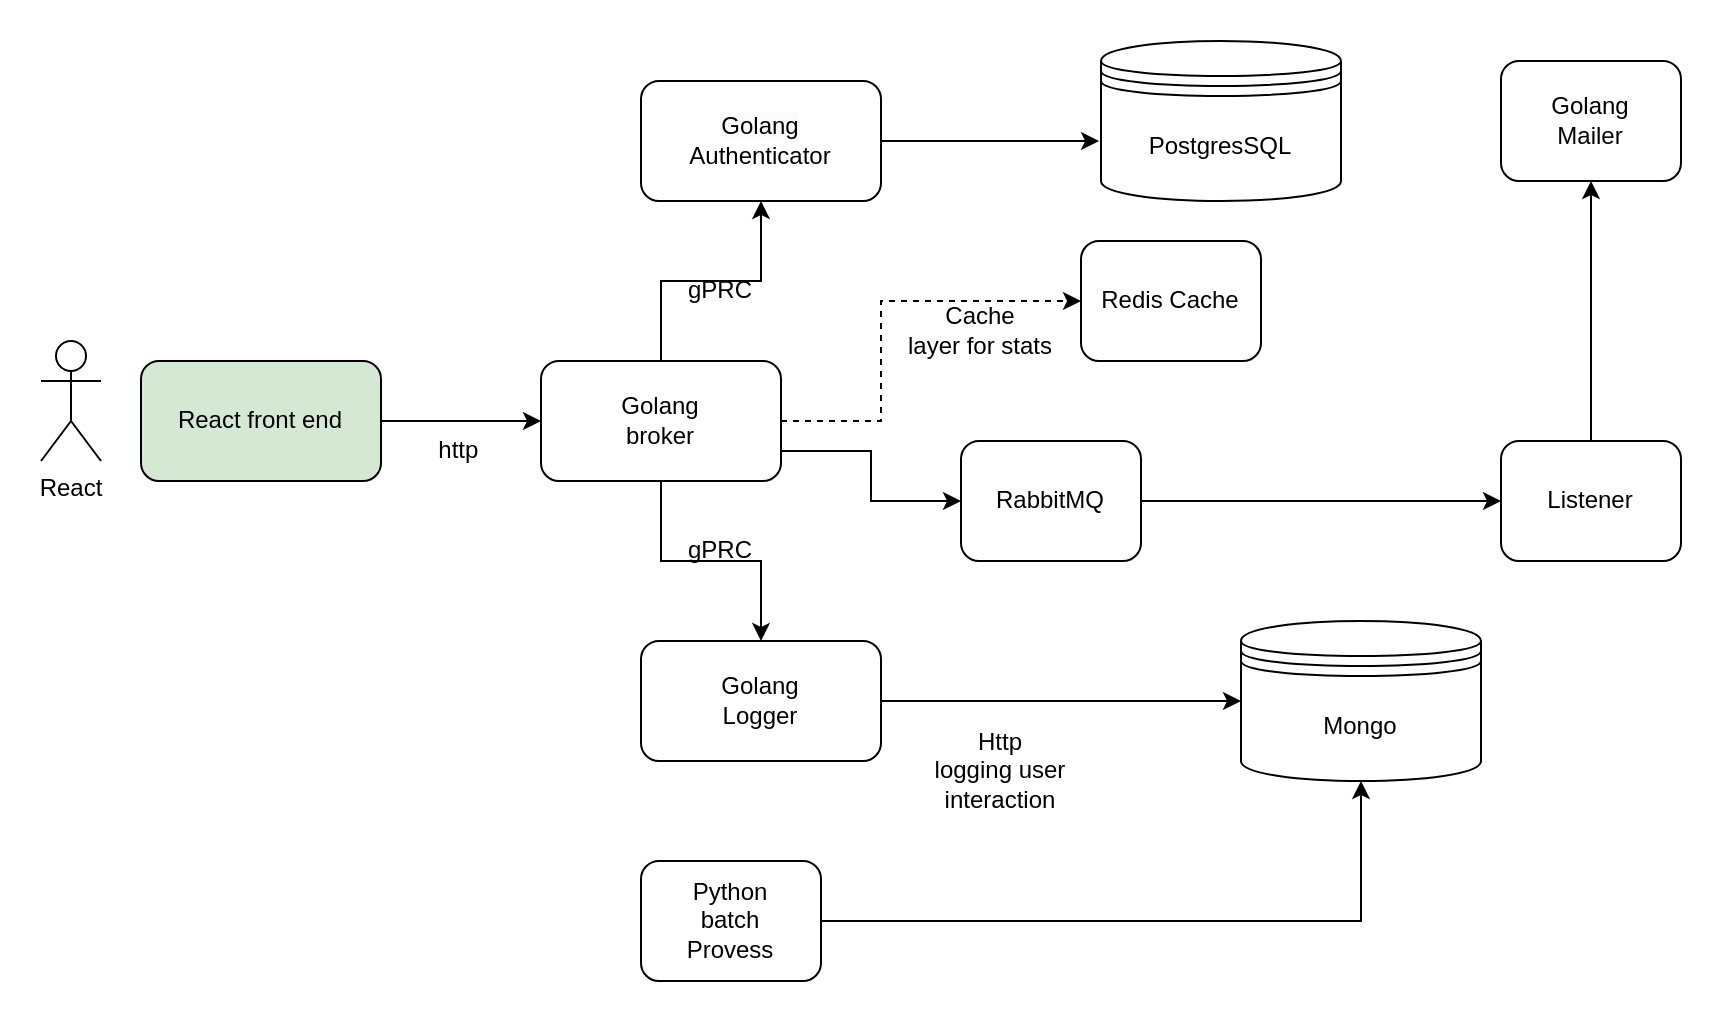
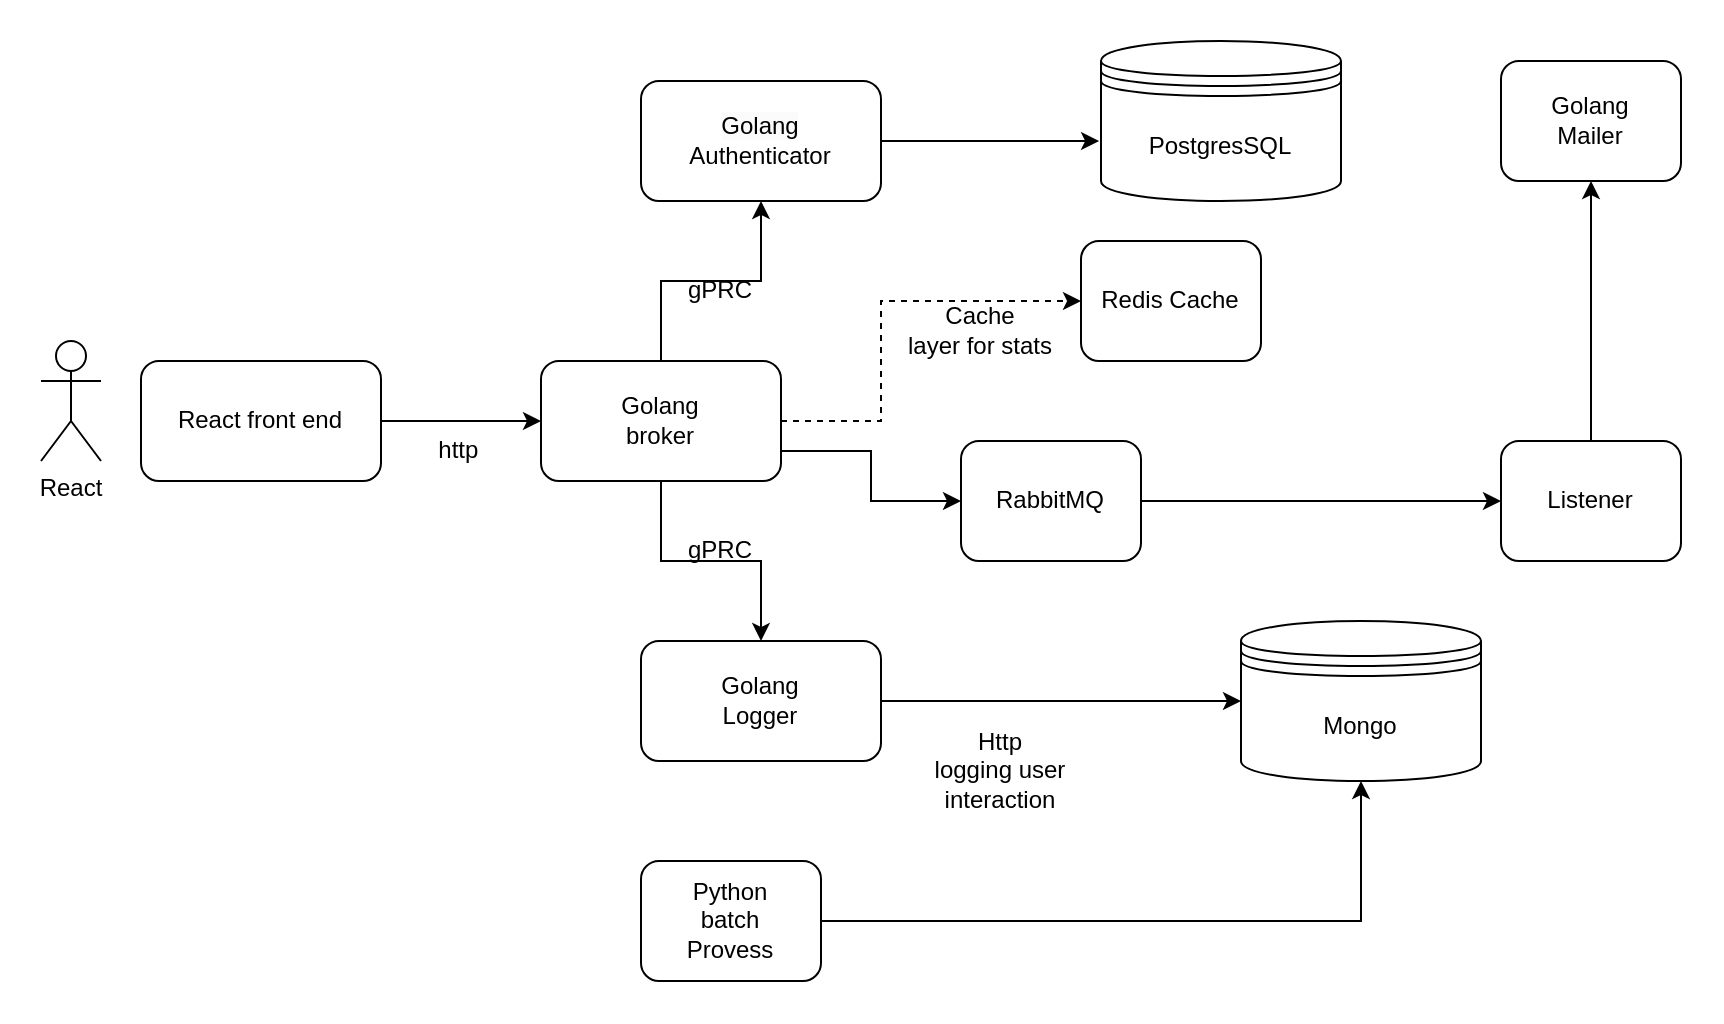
  <mxCell id="0" />
  <mxCell id="1" parent="0" />
  <mxCell id="2" value="" style="edgeStyle=orthogonalEdgeStyle;rounded=0;orthogonalLoop=1;jettySize=auto;html=1;" edge="1" parent="1" source="3" target="9"><mxGeometry relative="1" as="geometry" /></mxCell>
- <mxCell id="3" value="React front end" style="rounded=1;whiteSpace=wrap;html=1;fillColor=#d5e8d4;" vertex="1" parent="1"><mxGeometry x="70" y="180" width="120" height="60" as="geometry" /></mxCell>
+ <mxCell id="3" value="React front end" style="rounded=1;whiteSpace=wrap;html=1;" vertex="1" parent="1"><mxGeometry x="70" y="180" width="120" height="60" as="geometry" /></mxCell>
  <mxCell id="4" value="React" style="shape=umlActor;verticalLabelPosition=bottom;verticalAlign=top;html=1;outlineConnect=0;" vertex="1" parent="1"><mxGeometry x="20" y="170" width="30" height="60" as="geometry" /></mxCell>
  <mxCell id="5" value="" style="edgeStyle=orthogonalEdgeStyle;rounded=0;orthogonalLoop=1;jettySize=auto;html=1;" edge="1" parent="1" source="9" target="11"><mxGeometry relative="1" as="geometry" /></mxCell>
  <mxCell id="6" value="" style="edgeStyle=orthogonalEdgeStyle;rounded=0;orthogonalLoop=1;jettySize=auto;html=1;" edge="1" parent="1" source="9" target="16"><mxGeometry relative="1" as="geometry" /></mxCell>
  <mxCell id="7" value="" style="edgeStyle=orthogonalEdgeStyle;rounded=0;orthogonalLoop=1;jettySize=auto;html=1;dashed=1;" edge="1" parent="1" source="9" target="18"><mxGeometry relative="1" as="geometry"><Array as="points"><mxPoint x="440" y="210" /><mxPoint x="440" y="150" /></Array></mxGeometry></mxCell>
  <mxCell id="8" style="edgeStyle=orthogonalEdgeStyle;rounded=0;orthogonalLoop=1;jettySize=auto;html=1;exitX=1;exitY=0.75;exitDx=0;exitDy=0;entryX=0;entryY=0.5;entryDx=0;entryDy=0;" edge="1" parent="1" source="9" target="23"><mxGeometry relative="1" as="geometry"><mxPoint x="470" y="250" as="targetPoint" /></mxGeometry></mxCell>
  <mxCell id="9" value="Golang &lt;br&gt;broker" style="whiteSpace=wrap;html=1;rounded=1;" vertex="1" parent="1"><mxGeometry x="270" y="180" width="120" height="60" as="geometry" /></mxCell>
  <mxCell id="10" style="edgeStyle=orthogonalEdgeStyle;rounded=0;orthogonalLoop=1;jettySize=auto;html=1;entryX=0;entryY=0.5;entryDx=0;entryDy=0;" edge="1" parent="1" source="11" target="13"><mxGeometry relative="1" as="geometry" /></mxCell>
  <mxCell id="11" value="Golang&lt;br&gt;Logger" style="whiteSpace=wrap;html=1;rounded=1;" vertex="1" parent="1"><mxGeometry x="320" y="320" width="120" height="60" as="geometry" /></mxCell>
  <mxCell id="12" value="gPRC" style="text;html=1;strokeColor=none;fillColor=none;align=center;verticalAlign=middle;whiteSpace=wrap;rounded=0;" vertex="1" parent="1"><mxGeometry x="330" y="260" width="60" height="30" as="geometry" /></mxCell>
  <mxCell id="13" value="Mongo" style="shape=datastore;whiteSpace=wrap;html=1;" vertex="1" parent="1"><mxGeometry x="620" y="310" width="120" height="80" as="geometry" /></mxCell>
  <mxCell id="14" value="Http&lt;br&gt;logging user&lt;br&gt;interaction" style="text;html=1;strokeColor=none;fillColor=none;align=center;verticalAlign=middle;whiteSpace=wrap;rounded=0;" vertex="1" parent="1"><mxGeometry x="370" y="370" width="260" height="30" as="geometry" /></mxCell>
  <mxCell id="15" style="edgeStyle=orthogonalEdgeStyle;rounded=0;orthogonalLoop=1;jettySize=auto;html=1;entryX=-0.008;entryY=0.625;entryDx=0;entryDy=0;entryPerimeter=0;" edge="1" parent="1" source="16" target="17"><mxGeometry relative="1" as="geometry" /></mxCell>
  <mxCell id="16" value="&lt;span style=&quot;color: rgb(0, 0, 0); font-family: Helvetica; font-size: 12px; font-style: normal; font-variant-ligatures: normal; font-variant-caps: normal; font-weight: 400; letter-spacing: normal; orphans: 2; text-align: center; text-indent: 0px; text-transform: none; widows: 2; word-spacing: 0px; -webkit-text-stroke-width: 0px; background-color: rgb(251, 251, 251); text-decoration-thickness: initial; text-decoration-style: initial; text-decoration-color: initial; float: none; display: inline !important;&quot;&gt;Golang&lt;/span&gt;&lt;br style=&quot;--tw-translate-x:0; --tw-translate-y:0; --tw-rotate:0; --tw-skew-x:0; --tw-skew-y:0; --tw-scale-x:1; --tw-scale-y:1; --tw-pan-x: ; --tw-pan-y: ; --tw-pinch-zoom: ; --tw-scroll-snap-strictness:proximity; --tw-ordinal: ; --tw-slashed-zero: ; --tw-numeric-figure: ; --tw-numeric-spacing: ; --tw-numeric-fraction: ; --tw-ring-inset: ; --tw-ring-offset-width:0px; --tw-ring-offset-color:#fff; --tw-ring-color:rgb(59 130 246 / 0.5); --tw-ring-offset-shadow:0 0 #0000; --tw-ring-shadow:0 0 #0000; --tw-shadow:0 0 #0000; --tw-shadow-colored:0 0 #0000; --tw-blur: ; --tw-brightness: ; --tw-contrast: ; --tw-grayscale: ; --tw-hue-rotate: ; --tw-invert: ; --tw-saturate: ; --tw-sepia: ; --tw-drop-shadow: ; --tw-backdrop-blur: ; --tw-backdrop-brightness: ; --tw-backdrop-contrast: ; --tw-backdrop-grayscale: ; --tw-backdrop-hue-rotate: ; --tw-backdrop-invert: ; --tw-backdrop-opacity: ; --tw-backdrop-saturate: ; --tw-backdrop-sepia: ; border-color: var(--border-color); color: rgb(0, 0, 0); font-family: Helvetica; font-size: 12px; font-style: normal; font-variant-ligatures: normal; font-variant-caps: normal; font-weight: 400; letter-spacing: normal; orphans: 2; text-align: center; text-indent: 0px; text-transform: none; widows: 2; word-spacing: 0px; -webkit-text-stroke-width: 0px; background-color: rgb(251, 251, 251); text-decoration-thickness: initial; text-decoration-style: initial; text-decoration-color: initial;&quot;&gt;Authenticator" style="whiteSpace=wrap;html=1;rounded=1;" vertex="1" parent="1"><mxGeometry x="320" y="40" width="120" height="60" as="geometry" /></mxCell>
  <mxCell id="17" value="PostgresSQL" style="shape=datastore;whiteSpace=wrap;html=1;" vertex="1" parent="1"><mxGeometry x="550" y="20" width="120" height="80" as="geometry" /></mxCell>
  <mxCell id="18" value="Redis Cache" style="rounded=1;whiteSpace=wrap;html=1;" vertex="1" parent="1"><mxGeometry x="540" y="120" width="90" height="60" as="geometry" /></mxCell>
  <mxCell id="19" value="Cache &lt;br&gt;layer for stats" style="text;html=1;strokeColor=none;fillColor=none;align=center;verticalAlign=middle;whiteSpace=wrap;rounded=0;" vertex="1" parent="1"><mxGeometry x="360" y="150" width="260" height="30" as="geometry" /></mxCell>
  <mxCell id="20" value="gPRC" style="text;html=1;strokeColor=none;fillColor=none;align=center;verticalAlign=middle;whiteSpace=wrap;rounded=0;" vertex="1" parent="1"><mxGeometry x="330" y="130" width="60" height="30" as="geometry" /></mxCell>
  <mxCell id="21" value="http&amp;nbsp;&amp;nbsp;" style="text;html=1;strokeColor=none;fillColor=none;align=center;verticalAlign=middle;whiteSpace=wrap;rounded=0;" vertex="1" parent="1"><mxGeometry x="200" y="210" width="65" height="30" as="geometry" /></mxCell>
  <mxCell id="22" style="edgeStyle=orthogonalEdgeStyle;rounded=0;orthogonalLoop=1;jettySize=auto;html=1;entryX=0;entryY=0.5;entryDx=0;entryDy=0;" edge="1" parent="1" source="23" target="25"><mxGeometry relative="1" as="geometry" /></mxCell>
  <mxCell id="23" value="RabbitMQ" style="rounded=1;whiteSpace=wrap;html=1;" vertex="1" parent="1"><mxGeometry x="480" y="220" width="90" height="60" as="geometry" /></mxCell>
  <mxCell id="24" style="edgeStyle=orthogonalEdgeStyle;rounded=0;orthogonalLoop=1;jettySize=auto;html=1;entryX=0.5;entryY=1;entryDx=0;entryDy=0;" edge="1" parent="1" source="25" target="28"><mxGeometry relative="1" as="geometry" /></mxCell>
  <mxCell id="25" value="Listener" style="rounded=1;whiteSpace=wrap;html=1;" vertex="1" parent="1"><mxGeometry x="750" y="220" width="90" height="60" as="geometry" /></mxCell>
  <mxCell id="26" style="edgeStyle=orthogonalEdgeStyle;rounded=0;orthogonalLoop=1;jettySize=auto;html=1;" edge="1" parent="1" source="27" target="13"><mxGeometry relative="1" as="geometry" /></mxCell>
  <mxCell id="27" value="Python&lt;br&gt;batch&lt;br&gt;Provess" style="rounded=1;whiteSpace=wrap;html=1;" vertex="1" parent="1"><mxGeometry x="320" y="430" width="90" height="60" as="geometry" /></mxCell>
  <mxCell id="28" value="Golang&lt;br&gt;Mailer" style="rounded=1;whiteSpace=wrap;html=1;" vertex="1" parent="1"><mxGeometry x="750" y="30" width="90" height="60" as="geometry" /></mxCell>
